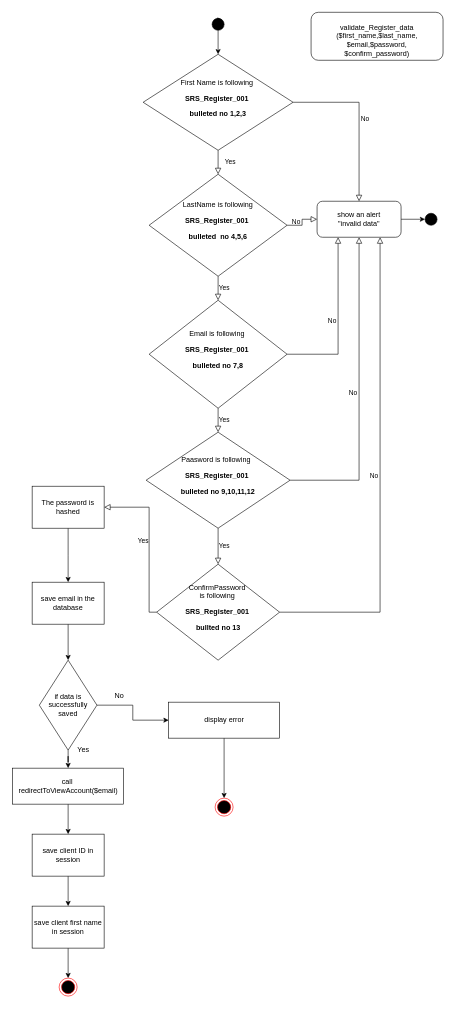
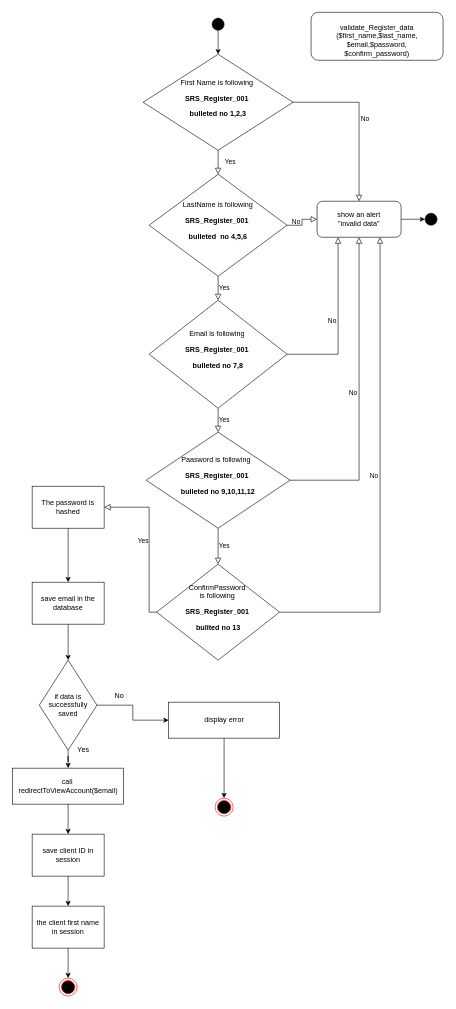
  <mxCell id="0" />
  <mxCell id="1" parent="0" />
  <mxCell id="2" value="Yes" style="rounded=0;html=1;jettySize=auto;orthogonalLoop=1;fontSize=11;endArrow=block;endFill=0;endSize=8;strokeWidth=1;shadow=0;labelBackgroundColor=none;edgeStyle=orthogonalEdgeStyle;" parent="1" source="4" target="8" edge="1"><mxGeometry y="20" relative="1" as="geometry"><mxPoint as="offset" /></mxGeometry></mxCell>
  <mxCell id="3" value="No" style="edgeStyle=orthogonalEdgeStyle;rounded=0;html=1;jettySize=auto;orthogonalLoop=1;fontSize=11;endArrow=block;endFill=0;endSize=8;strokeWidth=1;shadow=0;labelBackgroundColor=none;" parent="1" source="4" target="6" edge="1"><mxGeometry y="10" relative="1" as="geometry"><mxPoint as="offset" /></mxGeometry></mxCell>
  <mxCell id="4" value="&lt;br&gt;&lt;br&gt;First Name is following&amp;nbsp;&lt;br&gt;&lt;p class=&quot;MsoNormal&quot;&gt;&lt;b&gt;SRS_Register_001&amp;nbsp;&lt;/b&gt;&lt;/p&gt;&lt;p class=&quot;MsoNormal&quot;&gt;&lt;b&gt;bulleted no 1,2,3&lt;/b&gt;&lt;/p&gt;&lt;p class=&quot;MsoNormal&quot;&gt;&lt;b&gt;&lt;br&gt;&lt;/b&gt;&lt;/p&gt;" style="rhombus;whiteSpace=wrap;html=1;shadow=0;fontFamily=Helvetica;fontSize=12;align=center;strokeWidth=1;spacing=6;spacingTop=-4;" parent="1" vertex="1"><mxGeometry x="238" y="90" width="250" height="160" as="geometry" /></mxCell>
  <mxCell id="5" style="edgeStyle=orthogonalEdgeStyle;rounded=0;orthogonalLoop=1;jettySize=auto;html=1;entryX=0;entryY=0.5;entryDx=0;entryDy=0;entryPerimeter=0;" parent="1" source="6" target="25" edge="1"><mxGeometry relative="1" as="geometry" /></mxCell>
  <mxCell id="6" value="show an alert&lt;br&gt;&quot;invalid data&quot;" style="rounded=1;whiteSpace=wrap;html=1;fontSize=12;glass=0;strokeWidth=1;shadow=0;" parent="1" vertex="1"><mxGeometry x="528" y="335" width="140" height="60" as="geometry" /></mxCell>
  <mxCell id="7" value="No" style="edgeStyle=orthogonalEdgeStyle;rounded=0;html=1;jettySize=auto;orthogonalLoop=1;fontSize=11;endArrow=block;endFill=0;endSize=8;strokeWidth=1;shadow=0;labelBackgroundColor=none;entryX=0;entryY=0.5;entryDx=0;entryDy=0;" parent="1" source="8" target="6" edge="1"><mxGeometry y="10" relative="1" as="geometry"><mxPoint as="offset" /><mxPoint x="438" y="355" as="targetPoint" /></mxGeometry></mxCell>
  <mxCell id="8" value="&amp;nbsp;LastName is following&amp;nbsp;&lt;br style=&quot;border-color: var(--border-color);&quot;&gt;&lt;p style=&quot;border-color: var(--border-color);&quot; class=&quot;MsoNormal&quot;&gt;&lt;b style=&quot;border-color: var(--border-color);&quot;&gt;SRS_Register_001&amp;nbsp;&lt;/b&gt;&lt;/p&gt;&lt;p style=&quot;border-color: var(--border-color);&quot; class=&quot;MsoNormal&quot;&gt;&lt;b style=&quot;border-color: var(--border-color);&quot;&gt;bulleted&amp;nbsp; no 4,5,6&lt;/b&gt;&lt;/p&gt;" style="rhombus;whiteSpace=wrap;html=1;shadow=0;fontFamily=Helvetica;fontSize=12;align=center;strokeWidth=1;spacing=6;spacingTop=-4;" parent="1" vertex="1"><mxGeometry x="248" y="290" width="230" height="170" as="geometry" /></mxCell>
  <mxCell id="9" style="edgeStyle=orthogonalEdgeStyle;rounded=0;orthogonalLoop=1;jettySize=auto;html=1;exitX=0.5;exitY=1;exitDx=0;exitDy=0;exitPerimeter=0;entryX=0.5;entryY=0;entryDx=0;entryDy=0;" parent="1" source="10" target="4" edge="1"><mxGeometry relative="1" as="geometry" /></mxCell>
  <mxCell id="10" value="" style="verticalLabelPosition=bottom;verticalAlign=top;html=1;shape=mxgraph.flowchart.on-page_reference;fillColor=#000000;" parent="1" vertex="1"><mxGeometry x="353" y="30" width="20" height="20" as="geometry" /></mxCell>
  <mxCell id="11" value="&lt;br style=&quot;border-color: var(--border-color);&quot;&gt;validate_Register_data&lt;br style=&quot;border-color: var(--border-color);&quot;&gt;($first_name,$last_name,&lt;br style=&quot;border-color: var(--border-color);&quot;&gt;$email,$password,&lt;br style=&quot;border-color: var(--border-color);&quot;&gt;$confirm_password)" style="rounded=1;whiteSpace=wrap;html=1;" parent="1" vertex="1"><mxGeometry x="518" y="20" width="220" height="80" as="geometry" /></mxCell>
  <mxCell id="12" value="&amp;nbsp;Email is following&amp;nbsp;&amp;nbsp;&lt;br style=&quot;border-color: var(--border-color);&quot;&gt;&lt;p style=&quot;border-color: var(--border-color);&quot; class=&quot;MsoNormal&quot;&gt;&lt;b style=&quot;border-color: var(--border-color);&quot;&gt;SRS_Register_001&amp;nbsp;&lt;/b&gt;&lt;/p&gt;&lt;p style=&quot;border-color: var(--border-color);&quot; class=&quot;MsoNormal&quot;&gt;&lt;b style=&quot;border-color: var(--border-color);&quot;&gt;bulleted no 7,8&lt;/b&gt;&lt;/p&gt;" style="rhombus;whiteSpace=wrap;html=1;shadow=0;fontFamily=Helvetica;fontSize=12;align=center;strokeWidth=1;spacing=6;spacingTop=-4;" parent="1" vertex="1"><mxGeometry x="248" y="500" width="230" height="180" as="geometry" /></mxCell>
  <mxCell id="13" value="Paasword is following&amp;nbsp;&amp;nbsp;&lt;br style=&quot;border-color: var(--border-color);&quot;&gt;&lt;p style=&quot;border-color: var(--border-color);&quot; class=&quot;MsoNormal&quot;&gt;&lt;b style=&quot;border-color: var(--border-color);&quot;&gt;SRS_Register_001&amp;nbsp;&lt;/b&gt;&lt;/p&gt;&lt;p style=&quot;border-color: var(--border-color);&quot; class=&quot;MsoNormal&quot;&gt;&lt;b style=&quot;border-color: var(--border-color);&quot;&gt;bulleted no 9,10,11,12&lt;/b&gt;&lt;/p&gt;" style="rhombus;whiteSpace=wrap;html=1;shadow=0;fontFamily=Helvetica;fontSize=12;align=center;strokeWidth=1;spacing=6;spacingTop=-4;" parent="1" vertex="1"><mxGeometry x="243" y="720" width="240" height="160" as="geometry" /></mxCell>
  <mxCell id="14" value="ConfirmPassword&amp;nbsp;&lt;br&gt;is following&amp;nbsp;&lt;br style=&quot;border-color: var(--border-color);&quot;&gt;&lt;p style=&quot;border-color: var(--border-color);&quot; class=&quot;MsoNormal&quot;&gt;&lt;b style=&quot;border-color: var(--border-color);&quot;&gt;SRS_Register_001&amp;nbsp;&lt;/b&gt;&lt;/p&gt;&lt;p style=&quot;border-color: var(--border-color);&quot; class=&quot;MsoNormal&quot;&gt;&lt;b style=&quot;border-color: var(--border-color);&quot;&gt;bullted no 13&lt;/b&gt;&lt;/p&gt;" style="rhombus;whiteSpace=wrap;html=1;shadow=0;fontFamily=Helvetica;fontSize=12;align=center;strokeWidth=1;spacing=6;spacingTop=-4;" parent="1" vertex="1"><mxGeometry x="260.5" y="940" width="205" height="160" as="geometry" /></mxCell>
  <mxCell id="15" style="edgeStyle=orthogonalEdgeStyle;rounded=0;orthogonalLoop=1;jettySize=auto;html=1;exitX=0.145;exitY=0.145;exitDx=0;exitDy=0;exitPerimeter=0;entryX=0.855;entryY=0.145;entryDx=0;entryDy=0;entryPerimeter=0;" parent="1" source="10" target="10" edge="1"><mxGeometry relative="1" as="geometry" /></mxCell>
  <mxCell id="16" value="Yes" style="edgeStyle=orthogonalEdgeStyle;rounded=0;html=1;jettySize=auto;orthogonalLoop=1;fontSize=11;endArrow=block;endFill=0;endSize=8;strokeWidth=1;shadow=0;labelBackgroundColor=none;exitX=0.5;exitY=1;exitDx=0;exitDy=0;entryX=0.5;entryY=0;entryDx=0;entryDy=0;" parent="1" source="8" target="12" edge="1"><mxGeometry y="10" relative="1" as="geometry"><mxPoint as="offset" /><mxPoint x="313" y="365" as="sourcePoint" /><mxPoint x="448" y="365" as="targetPoint" /></mxGeometry></mxCell>
  <mxCell id="17" value="Yes&lt;br&gt;" style="edgeStyle=orthogonalEdgeStyle;rounded=0;html=1;jettySize=auto;orthogonalLoop=1;fontSize=11;endArrow=block;endFill=0;endSize=8;strokeWidth=1;shadow=0;labelBackgroundColor=none;exitX=0.5;exitY=1;exitDx=0;exitDy=0;" parent="1" source="12" target="13" edge="1"><mxGeometry y="10" relative="1" as="geometry"><mxPoint as="offset" /><mxPoint x="225" y="650" as="sourcePoint" /><mxPoint x="225" y="710" as="targetPoint" /></mxGeometry></mxCell>
  <mxCell id="18" value="No" style="edgeStyle=orthogonalEdgeStyle;rounded=0;html=1;jettySize=auto;orthogonalLoop=1;fontSize=11;endArrow=block;endFill=0;endSize=8;strokeWidth=1;shadow=0;labelBackgroundColor=none;entryX=0.25;entryY=1;entryDx=0;entryDy=0;exitX=1;exitY=0.5;exitDx=0;exitDy=0;" parent="1" source="12" target="6" edge="1"><mxGeometry y="10" relative="1" as="geometry"><mxPoint as="offset" /><mxPoint x="308" y="570" as="sourcePoint" /><mxPoint x="628" y="530" as="targetPoint" /></mxGeometry></mxCell>
  <mxCell id="19" value="Yes&lt;br&gt;" style="edgeStyle=orthogonalEdgeStyle;rounded=0;html=1;jettySize=auto;orthogonalLoop=1;fontSize=11;endArrow=block;endFill=0;endSize=8;strokeWidth=1;shadow=0;labelBackgroundColor=none;exitX=0.5;exitY=1;exitDx=0;exitDy=0;entryX=0.5;entryY=0;entryDx=0;entryDy=0;" parent="1" source="13" target="14" edge="1"><mxGeometry y="10" relative="1" as="geometry"><mxPoint as="offset" /><mxPoint x="418" y="730" as="sourcePoint" /><mxPoint x="235" y="720" as="targetPoint" /></mxGeometry></mxCell>
  <mxCell id="20" value="No" style="edgeStyle=orthogonalEdgeStyle;rounded=0;html=1;jettySize=auto;orthogonalLoop=1;fontSize=11;endArrow=block;endFill=0;endSize=8;strokeWidth=1;shadow=0;labelBackgroundColor=none;entryX=0.5;entryY=1;entryDx=0;entryDy=0;exitX=1;exitY=0.5;exitDx=0;exitDy=0;" parent="1" source="13" target="6" edge="1"><mxGeometry y="10" relative="1" as="geometry"><mxPoint as="offset" /><mxPoint x="313" y="580" as="sourcePoint" /><mxPoint x="708" y="540" as="targetPoint" /><Array as="points"><mxPoint x="598" y="800" /></Array></mxGeometry></mxCell>
  <mxCell id="21" value="No" style="edgeStyle=orthogonalEdgeStyle;rounded=0;html=1;jettySize=auto;orthogonalLoop=1;fontSize=11;endArrow=block;endFill=0;endSize=8;strokeWidth=1;shadow=0;labelBackgroundColor=none;entryX=0.75;entryY=1;entryDx=0;entryDy=0;" parent="1" source="14" target="6" edge="1"><mxGeometry y="10" relative="1" as="geometry"><mxPoint as="offset" /><mxPoint x="313" y="580" as="sourcePoint" /><mxPoint x="663" y="560" as="targetPoint" /></mxGeometry></mxCell>
  <mxCell id="22" style="edgeStyle=orthogonalEdgeStyle;rounded=0;orthogonalLoop=1;jettySize=auto;html=1;" parent="1" source="23" edge="1"><mxGeometry relative="1" as="geometry"><mxPoint x="113" y="970" as="targetPoint" /></mxGeometry></mxCell>
  <mxCell id="23" value="The password is hashed" style="rounded=0;whiteSpace=wrap;html=1;" parent="1" vertex="1"><mxGeometry x="53" y="810" width="120" height="70" as="geometry" /></mxCell>
  <mxCell id="24" value="Yes&lt;br&gt;" style="edgeStyle=orthogonalEdgeStyle;rounded=0;html=1;jettySize=auto;orthogonalLoop=1;fontSize=11;endArrow=block;endFill=0;endSize=8;strokeWidth=1;shadow=0;labelBackgroundColor=none;exitX=0;exitY=0.5;exitDx=0;exitDy=0;entryX=1;entryY=0.5;entryDx=0;entryDy=0;" parent="1" source="14" target="23" edge="1"><mxGeometry y="10" relative="1" as="geometry"><mxPoint as="offset" /><mxPoint x="297" y="950" as="sourcePoint" /><mxPoint x="288" y="810" as="targetPoint" /><Array as="points"><mxPoint x="248" y="1020" /><mxPoint x="248" y="845" /></Array></mxGeometry></mxCell>
  <mxCell id="25" value="" style="verticalLabelPosition=bottom;verticalAlign=top;html=1;shape=mxgraph.flowchart.on-page_reference;fillColor=#000000;" parent="1" vertex="1"><mxGeometry x="708" y="355" width="20" height="20" as="geometry" /></mxCell>
  <mxCell id="26" style="edgeStyle=orthogonalEdgeStyle;rounded=0;orthogonalLoop=1;jettySize=auto;html=1;entryX=0.5;entryY=0;entryDx=0;entryDy=0;" edge="1" parent="1" source="27" target="37"><mxGeometry relative="1" as="geometry" /></mxCell>
  <mxCell id="27" value="save email in the database" style="rounded=0;whiteSpace=wrap;html=1;" vertex="1" parent="1"><mxGeometry x="53" y="970" width="120" height="70" as="geometry" /></mxCell>
  <mxCell id="28" style="edgeStyle=orthogonalEdgeStyle;rounded=0;orthogonalLoop=1;jettySize=auto;html=1;" edge="1" parent="1" source="29" target="33"><mxGeometry relative="1" as="geometry" /></mxCell>
  <mxCell id="29" value="call&amp;nbsp;&lt;br&gt;redirectToViewAccount($email)" style="rounded=0;whiteSpace=wrap;html=1;" vertex="1" parent="1"><mxGeometry x="20.5" y="1280" width="185" height="60" as="geometry" /></mxCell>
  <mxCell id="30" style="edgeStyle=orthogonalEdgeStyle;rounded=0;orthogonalLoop=1;jettySize=auto;html=1;entryX=0.5;entryY=0;entryDx=0;entryDy=0;" edge="1" parent="1" source="31" target="34"><mxGeometry relative="1" as="geometry" /></mxCell>
- <mxCell id="31" value="save client first name&lt;br&gt;in session" style="rounded=0;whiteSpace=wrap;html=1;" vertex="1" parent="1"><mxGeometry x="53" y="1510" width="120" height="70" as="geometry" /></mxCell>
+ <mxCell id="31" value="the client first name&lt;br&gt;in session" style="rounded=0;whiteSpace=wrap;html=1;" vertex="1" parent="1"><mxGeometry x="53" y="1510" width="120" height="70" as="geometry" /></mxCell>
  <mxCell id="32" style="edgeStyle=orthogonalEdgeStyle;rounded=0;orthogonalLoop=1;jettySize=auto;html=1;entryX=0.5;entryY=0;entryDx=0;entryDy=0;" edge="1" parent="1" source="33" target="31"><mxGeometry relative="1" as="geometry" /></mxCell>
  <mxCell id="33" value="save client ID in session" style="rounded=0;whiteSpace=wrap;html=1;" vertex="1" parent="1"><mxGeometry x="53" y="1390" width="120" height="70" as="geometry" /></mxCell>
  <mxCell id="34" value="" style="ellipse;html=1;shape=endState;fillColor=#000000;strokeColor=#ff0000;" vertex="1" parent="1"><mxGeometry x="98" y="1630" width="30" height="30" as="geometry" /></mxCell>
  <mxCell id="35" style="edgeStyle=orthogonalEdgeStyle;rounded=0;orthogonalLoop=1;jettySize=auto;html=1;entryX=0.5;entryY=0;entryDx=0;entryDy=0;" edge="1" parent="1" source="37" target="29"><mxGeometry relative="1" as="geometry" /></mxCell>
  <mxCell id="36" style="edgeStyle=orthogonalEdgeStyle;rounded=0;orthogonalLoop=1;jettySize=auto;html=1;entryX=0;entryY=0.5;entryDx=0;entryDy=0;" edge="1" parent="1" source="37" target="40"><mxGeometry relative="1" as="geometry" /></mxCell>
  <mxCell id="37" value="if data is successfully saved" style="rhombus;whiteSpace=wrap;html=1;" vertex="1" parent="1"><mxGeometry x="65" y="1100" width="96" height="150" as="geometry" /></mxCell>
  <mxCell id="38" value="Yes" style="text;html=1;align=center;verticalAlign=middle;resizable=0;points=[];autosize=1;strokeColor=none;fillColor=none;" vertex="1" parent="1"><mxGeometry x="118" y="1235" width="40" height="30" as="geometry" /></mxCell>
  <mxCell id="39" style="edgeStyle=orthogonalEdgeStyle;rounded=0;orthogonalLoop=1;jettySize=auto;html=1;" edge="1" parent="1" source="40" target="41"><mxGeometry relative="1" as="geometry" /></mxCell>
  <mxCell id="40" value="display error" style="rounded=0;whiteSpace=wrap;html=1;" vertex="1" parent="1"><mxGeometry x="280.5" y="1170" width="185" height="60" as="geometry" /></mxCell>
  <mxCell id="41" value="" style="ellipse;html=1;shape=endState;fillColor=#000000;strokeColor=#ff0000;" vertex="1" parent="1"><mxGeometry x="358" y="1330" width="30" height="30" as="geometry" /></mxCell>
  <mxCell id="42" value="No" style="text;html=1;align=center;verticalAlign=middle;resizable=0;points=[];autosize=1;strokeColor=none;fillColor=none;" vertex="1" parent="1"><mxGeometry x="178" y="1145" width="40" height="30" as="geometry" /></mxCell>
